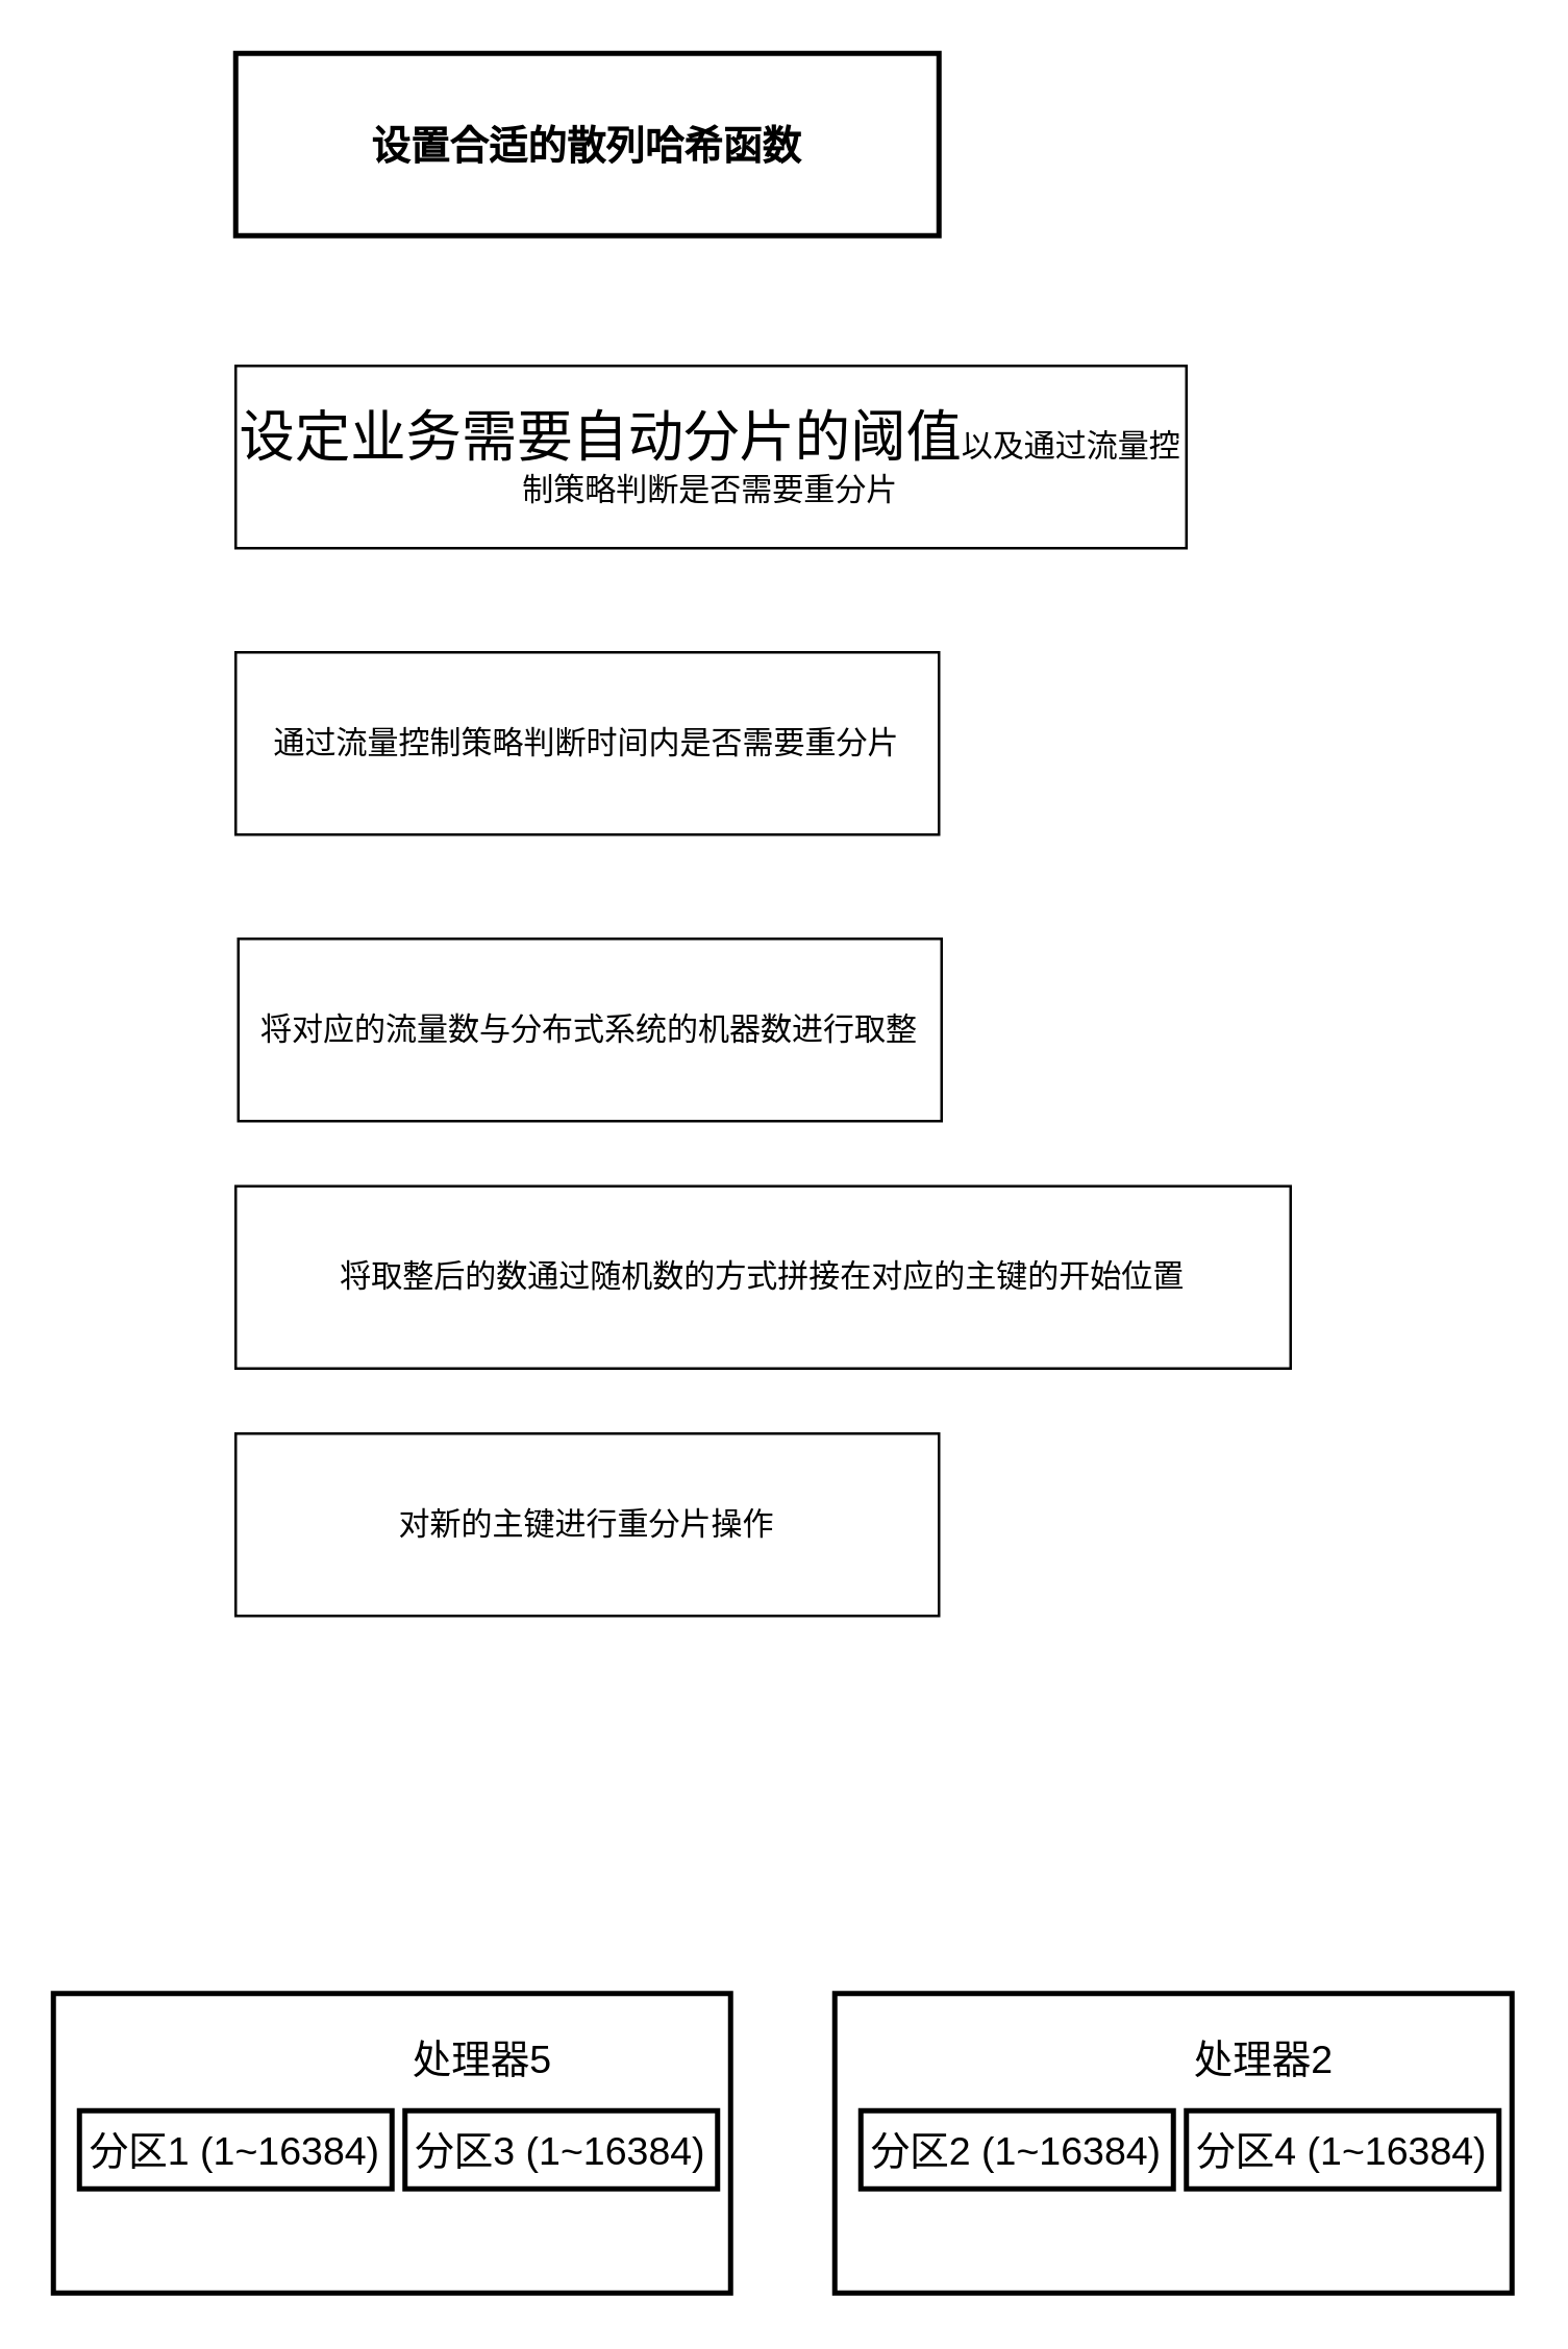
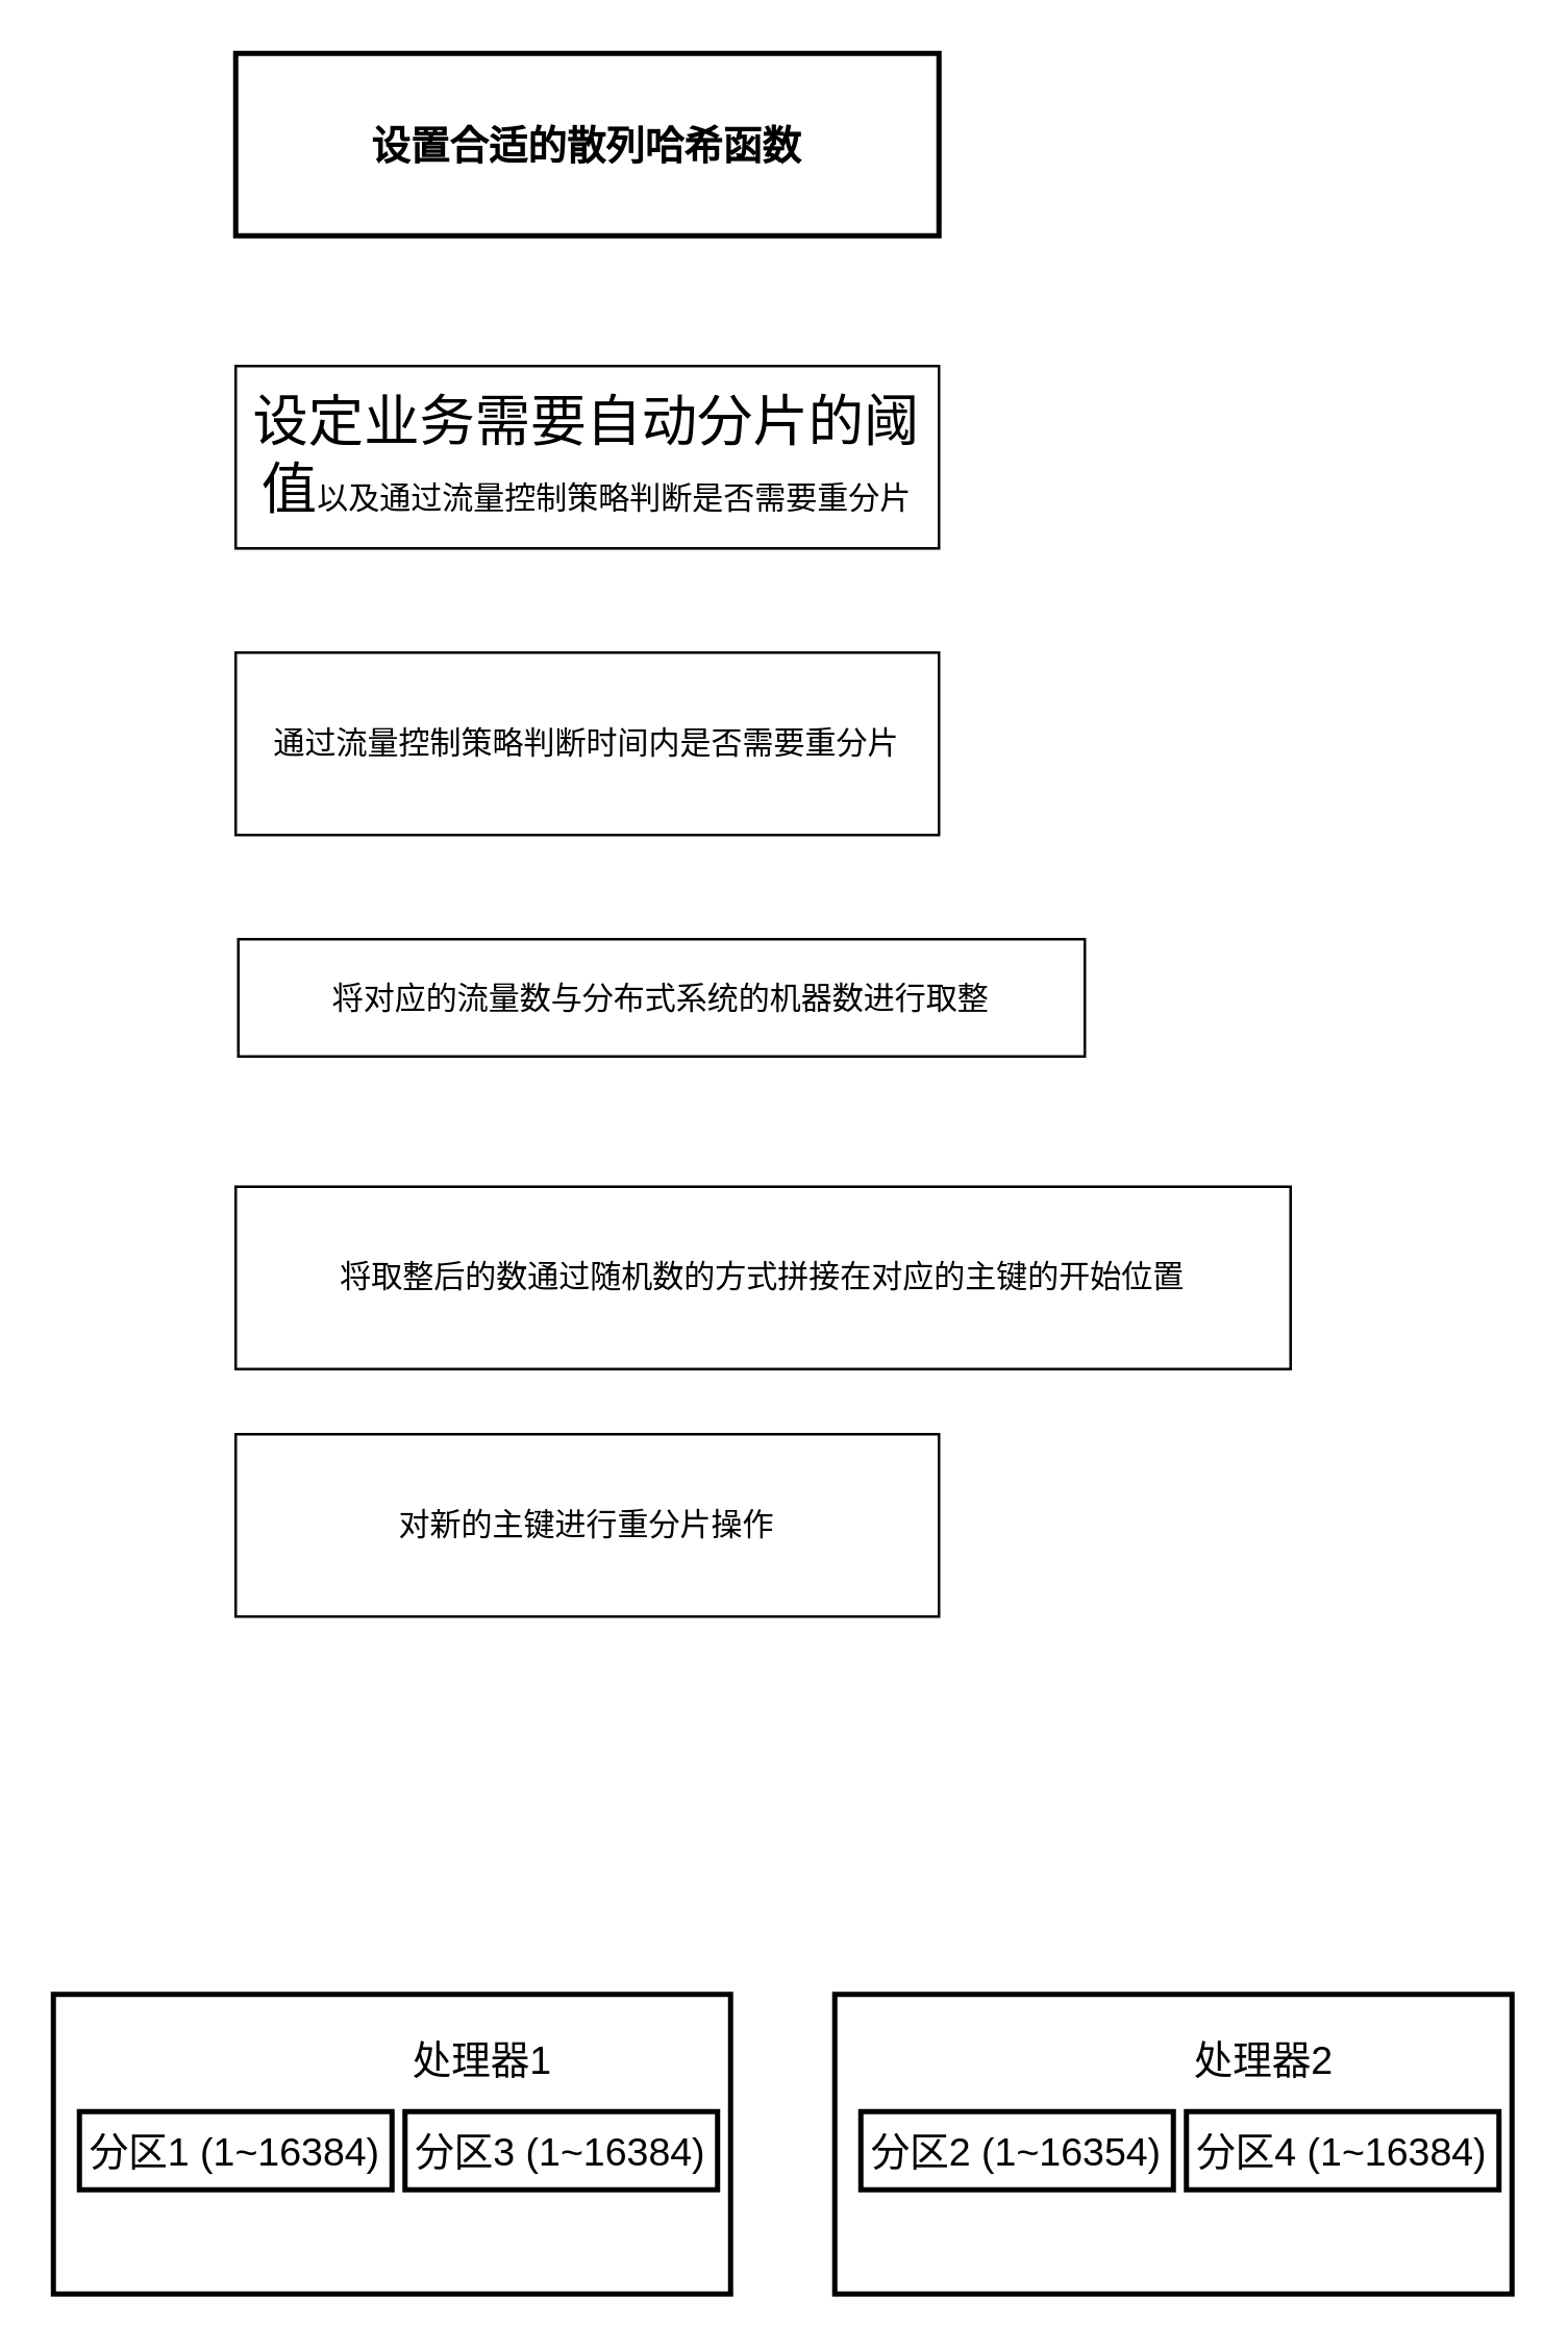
  <mxCell id="0" />
  <mxCell id="1" parent="0" />
  <mxCell id="2" value="&lt;span&gt;&lt;font style=&quot;font-size: 15px;&quot;&gt;&lt;b&gt;设置合适的散列哈希函数&lt;/b&gt;&lt;/font&gt;&lt;/span&gt;" style="rounded=0;whiteSpace=wrap;html=1;strokeWidth=2;" vertex="1" parent="1"><mxGeometry x="90" y="20" width="270" height="70" as="geometry" /></mxCell>
- <mxCell id="3" value="&lt;span style=&quot;font-size:16.0pt;font-family:仿宋_GB2312;&lt;br/&gt;mso-hansi-font-family:&amp;quot;Times New Roman&amp;quot;;mso-bidi-font-family:仿宋_GB2312;&lt;br/&gt;mso-ansi-language:EN-US;mso-fareast-language:ZH-CN;mso-bidi-language:AR-SA&quot;&gt;设定业务需要自动分片的阈值&lt;/span&gt;以及通过流量控制策略判断是否需要重分片" style="rounded=0;whiteSpace=wrap;html=1;" vertex="1" parent="1"><mxGeometry x="90" y="140" width="365" height="70" as="geometry" /></mxCell>
+ <mxCell id="3" value="&lt;span style=&quot;font-size:16.0pt;font-family:仿宋_GB2312;&lt;br/&gt;mso-hansi-font-family:&amp;quot;Times New Roman&amp;quot;;mso-bidi-font-family:仿宋_GB2312;&lt;br/&gt;mso-ansi-language:EN-US;mso-fareast-language:ZH-CN;mso-bidi-language:AR-SA&quot;&gt;设定业务需要自动分片的阈值&lt;/span&gt;以及通过流量控制策略判断是否需要重分片" style="rounded=0;whiteSpace=wrap;html=1;" vertex="1" parent="1"><mxGeometry x="90" y="140" width="270" height="70" as="geometry" /></mxCell>
  <mxCell id="4" value="通过流量控制策略判断时间内是否需要重分片" style="rounded=0;whiteSpace=wrap;html=1;" vertex="1" parent="1"><mxGeometry x="90" y="250" width="270" height="70" as="geometry" /></mxCell>
- <mxCell id="5" value="将对应的流量数与分布式系统的机器数进行取整" style="rounded=0;whiteSpace=wrap;html=1;" vertex="1" parent="1"><mxGeometry x="91" y="360" width="270" height="70" as="geometry" /></mxCell>
+ <mxCell id="5" value="将对应的流量数与分布式系统的机器数进行取整" style="rounded=0;whiteSpace=wrap;html=1;" vertex="1" parent="1"><mxGeometry x="91" y="360" width="325" height="45" as="geometry" /></mxCell>
  <mxCell id="6" value="将取整后的数通过随机数的方式拼接在对应的主键的开始位置" style="rounded=0;whiteSpace=wrap;html=1;" vertex="1" parent="1"><mxGeometry x="90" y="455" width="405" height="70" as="geometry" /></mxCell>
  <mxCell id="7" value="对新的主键进行重分片操作" style="rounded=0;whiteSpace=wrap;html=1;" vertex="1" parent="1"><mxGeometry x="90" y="550" width="270" height="70" as="geometry" /></mxCell>
  <mxCell id="8" value="" style="rounded=0;whiteSpace=wrap;html=1;strokeWidth=2;fontSize=15;" vertex="1" parent="1"><mxGeometry x="20" y="765" width="260" height="115" as="geometry" /></mxCell>
  <mxCell id="9" value="分区1 (1~16384)" style="rounded=0;whiteSpace=wrap;html=1;strokeWidth=2;fontSize=15;" vertex="1" parent="1"><mxGeometry x="30" y="810" width="120" height="30" as="geometry" /></mxCell>
- <mxCell id="10" value="处理器5" style="text;html=1;strokeColor=none;fillColor=none;align=center;verticalAlign=middle;whiteSpace=wrap;rounded=0;strokeWidth=2;fontSize=15;" vertex="1" parent="1"><mxGeometry x="155" y="775" width="60" height="30" as="geometry" /></mxCell>
+ <mxCell id="10" value="处理器1" style="text;html=1;strokeColor=none;fillColor=none;align=center;verticalAlign=middle;whiteSpace=wrap;rounded=0;strokeWidth=2;fontSize=15;" vertex="1" parent="1"><mxGeometry x="155" y="775" width="60" height="30" as="geometry" /></mxCell>
  <mxCell id="11" value="分区3 (1~16384)" style="rounded=0;whiteSpace=wrap;html=1;strokeWidth=2;fontSize=15;" vertex="1" parent="1"><mxGeometry x="155" y="810" width="120" height="30" as="geometry" /></mxCell>
  <mxCell id="12" value="" style="rounded=0;whiteSpace=wrap;html=1;strokeWidth=2;fontSize=15;" vertex="1" parent="1"><mxGeometry x="320" y="765" width="260" height="115" as="geometry" /></mxCell>
- <mxCell id="13" value="分区2 (1~16384)" style="rounded=0;whiteSpace=wrap;html=1;strokeWidth=2;fontSize=15;" vertex="1" parent="1"><mxGeometry x="330" y="810" width="120" height="30" as="geometry" /></mxCell>
+ <mxCell id="13" value="分区2 (1~16354)" style="rounded=0;whiteSpace=wrap;html=1;strokeWidth=2;fontSize=15;" vertex="1" parent="1"><mxGeometry x="330" y="810" width="120" height="30" as="geometry" /></mxCell>
  <mxCell id="14" value="处理器2" style="text;html=1;strokeColor=none;fillColor=none;align=center;verticalAlign=middle;whiteSpace=wrap;rounded=0;strokeWidth=2;fontSize=15;" vertex="1" parent="1"><mxGeometry x="455" y="775" width="60" height="30" as="geometry" /></mxCell>
  <mxCell id="15" value="分区4 (1~16384)" style="rounded=0;whiteSpace=wrap;html=1;strokeWidth=2;fontSize=15;" vertex="1" parent="1"><mxGeometry x="455" y="810" width="120" height="30" as="geometry" /></mxCell>
